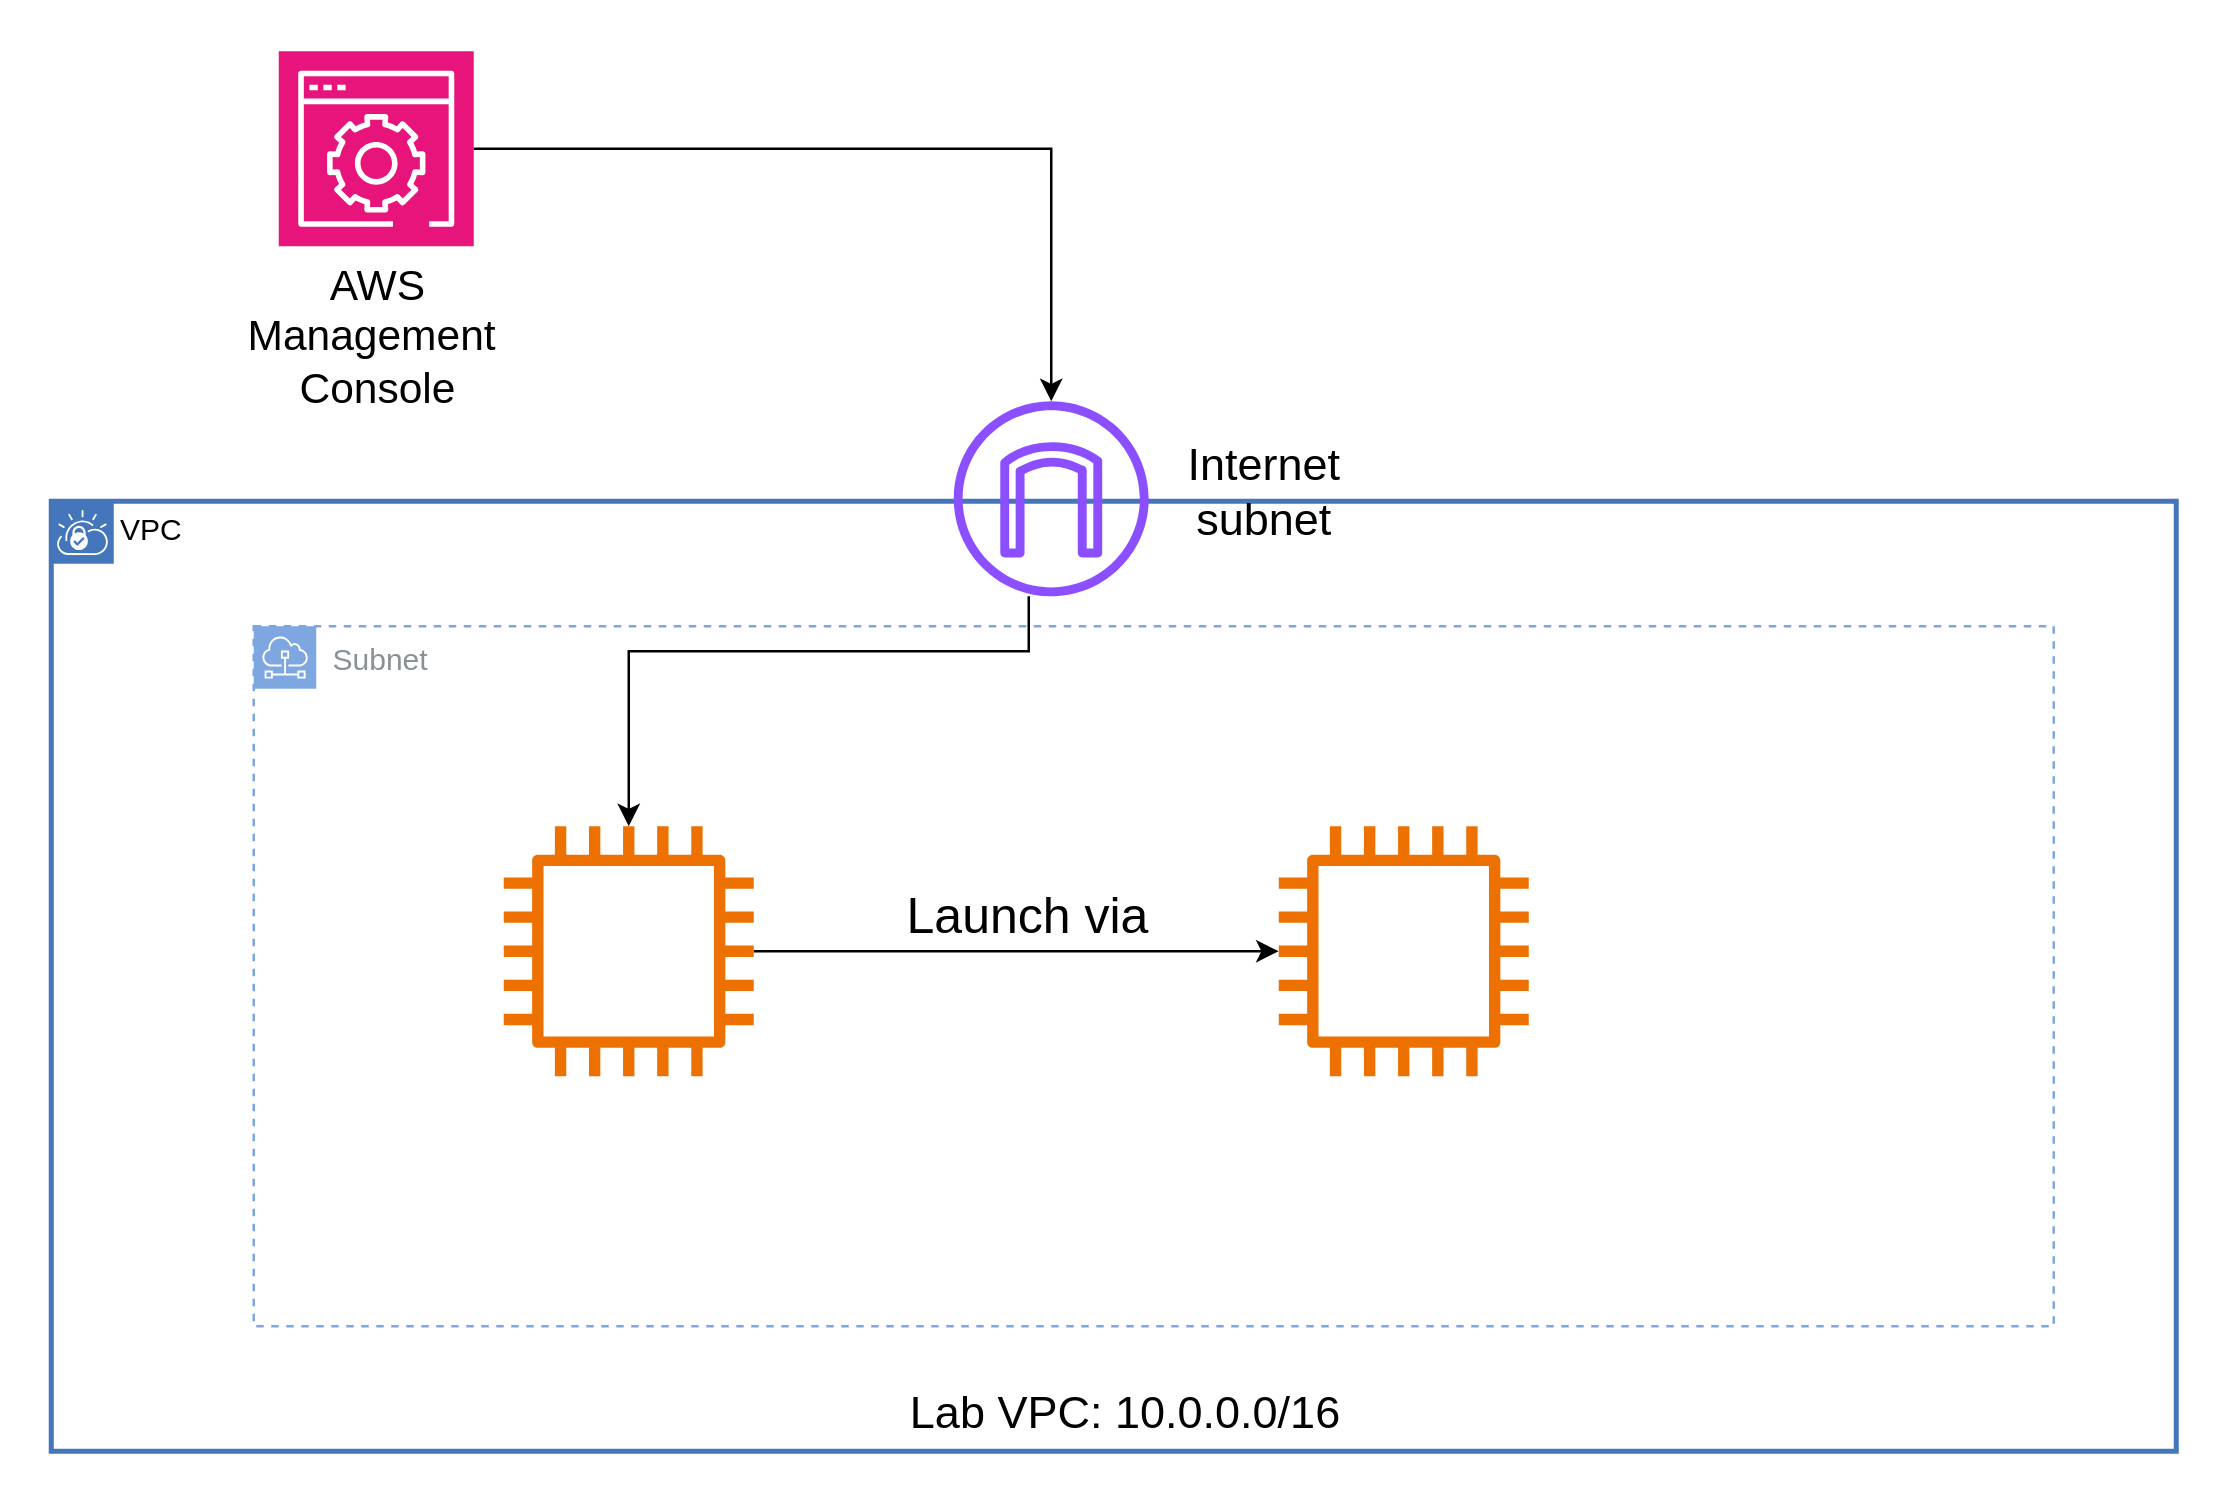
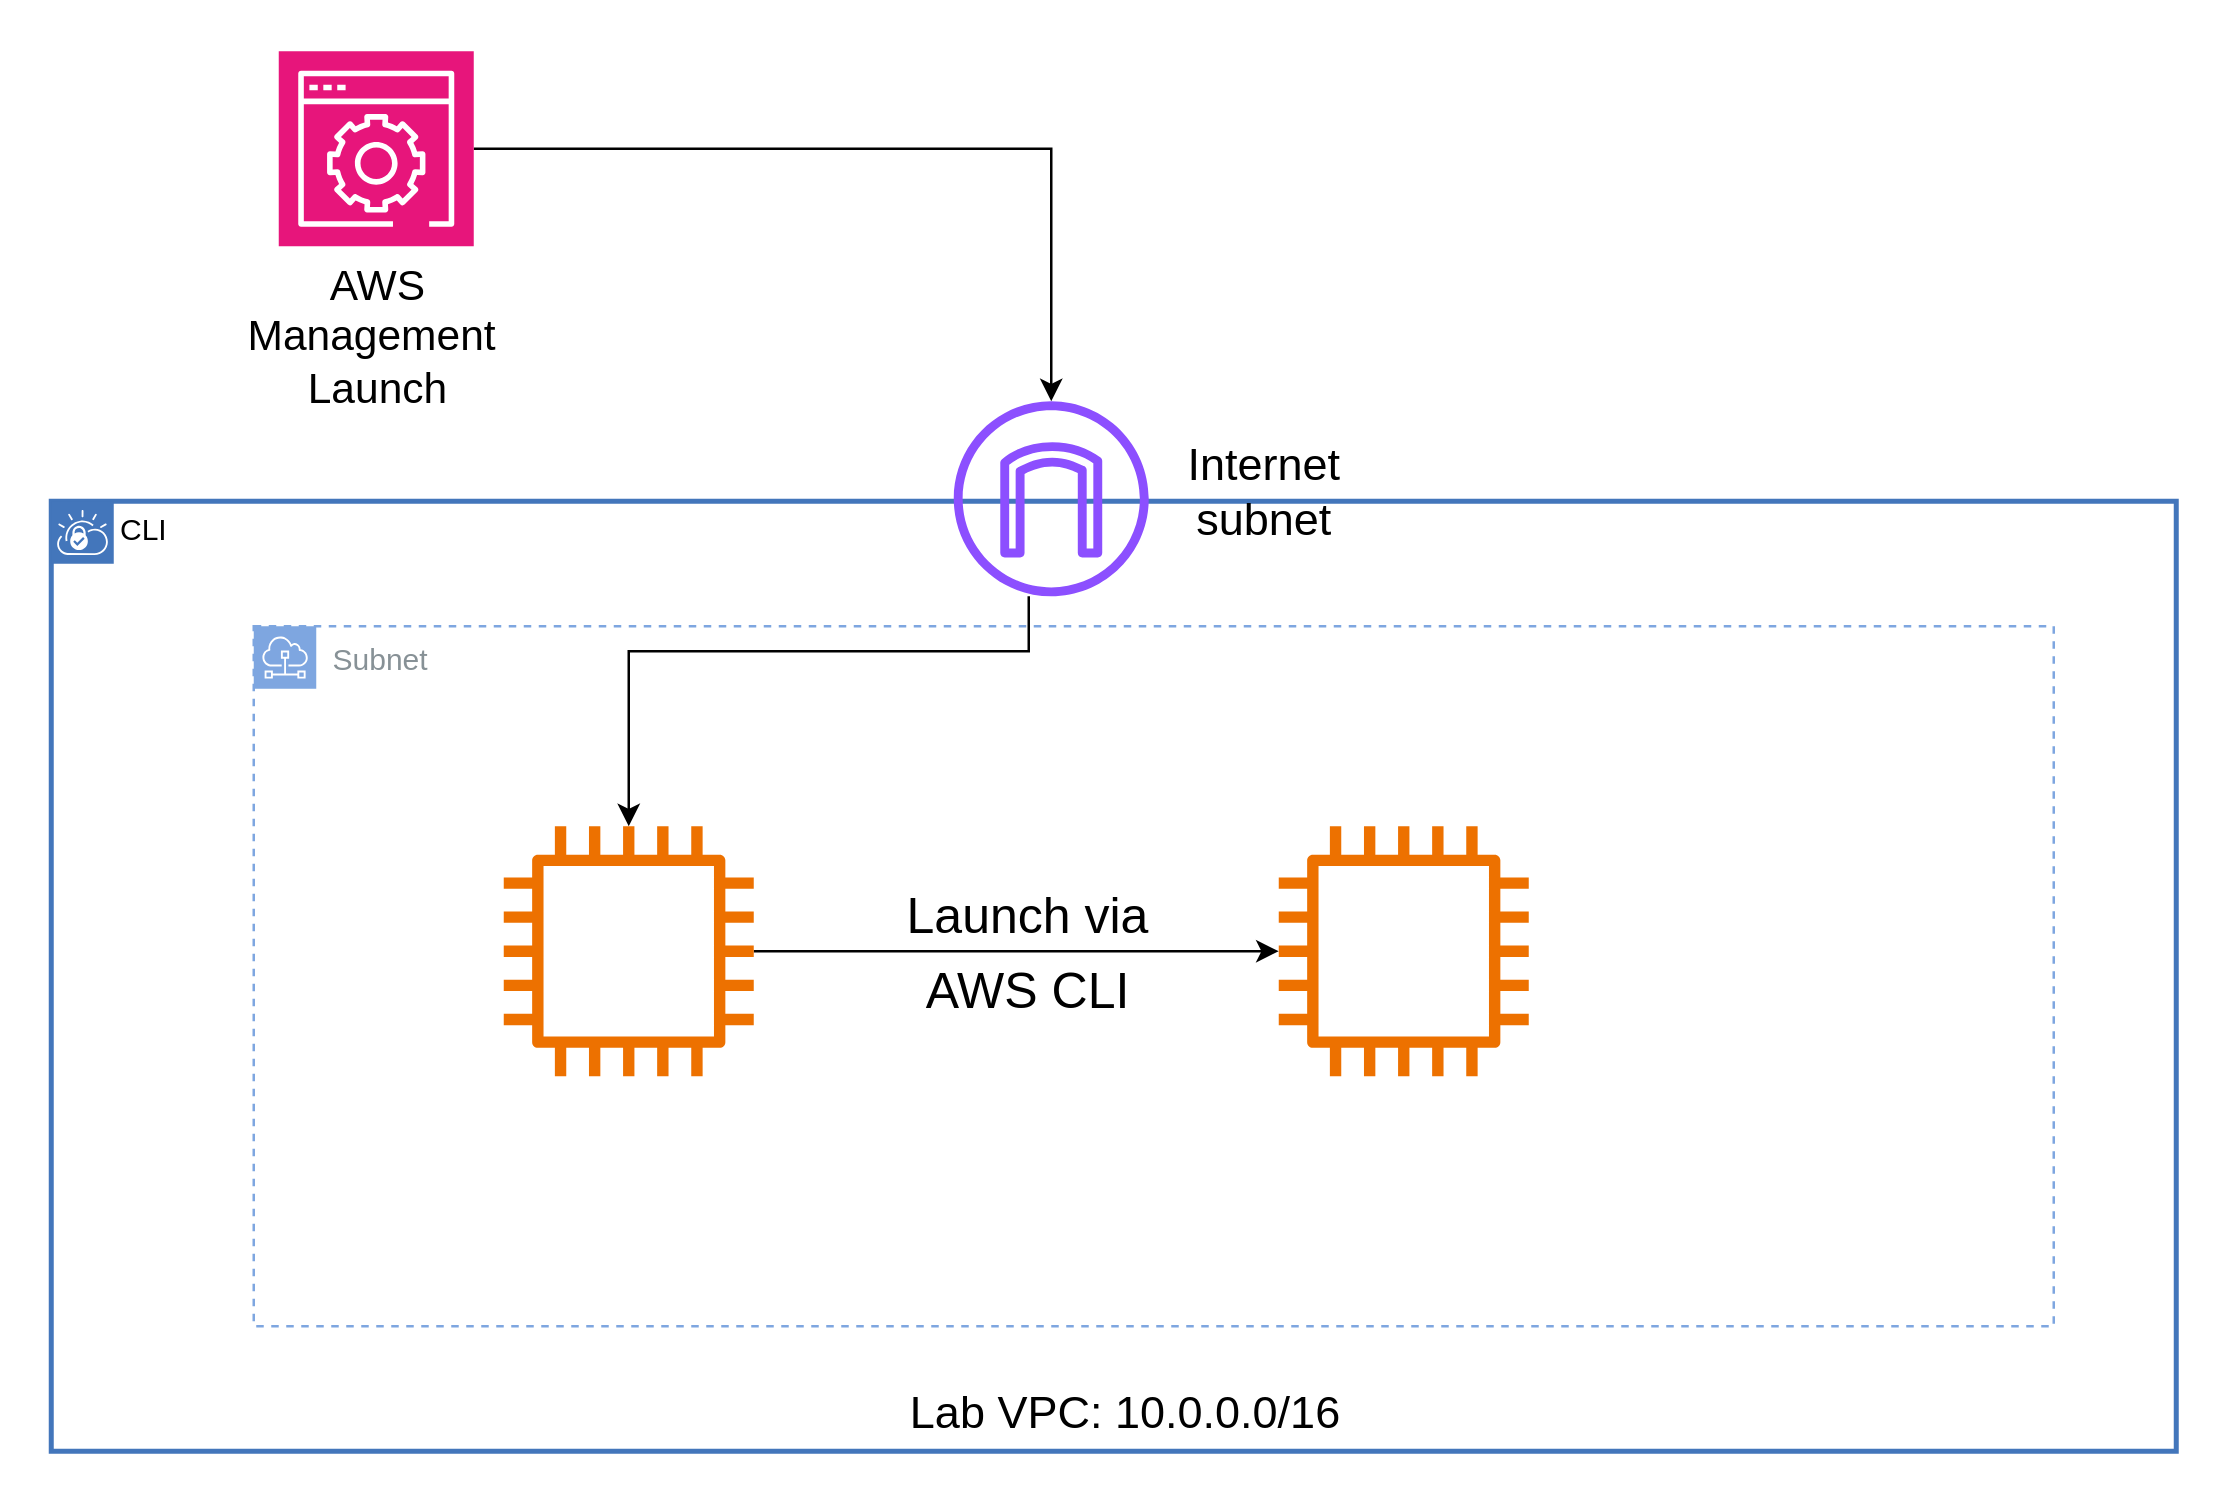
  <mxCell id="0" />
  <mxCell id="1" parent="0" />
  <mxCell id="2" style="edgeStyle=orthogonalEdgeStyle;rounded=0;orthogonalLoop=1;jettySize=auto;html=1;" edge="1" parent="1" source="3" target="8"><mxGeometry relative="1" as="geometry"><mxPoint x="371" y="120" as="targetPoint" /><Array as="points"><mxPoint x="420" y="59" /></Array></mxGeometry></mxCell>
  <mxCell id="3" value="" style="sketch=0;points=[[0,0,0],[0.25,0,0],[0.5,0,0],[0.75,0,0],[1,0,0],[0,1,0],[0.25,1,0],[0.5,1,0],[0.75,1,0],[1,1,0],[0,0.25,0],[0,0.5,0],[0,0.75,0],[1,0.25,0],[1,0.5,0],[1,0.75,0]];points=[[0,0,0],[0.25,0,0],[0.5,0,0],[0.75,0,0],[1,0,0],[0,1,0],[0.25,1,0],[0.5,1,0],[0.75,1,0],[1,1,0],[0,0.25,0],[0,0.5,0],[0,0.75,0],[1,0.25,0],[1,0.5,0],[1,0.75,0]];outlineConnect=0;fontColor=#232F3E;fillColor=#E7157B;strokeColor=#ffffff;dashed=0;verticalLabelPosition=bottom;verticalAlign=top;align=center;html=1;fontSize=12;fontStyle=0;aspect=fixed;shape=mxgraph.aws4.resourceIcon;resIcon=mxgraph.aws4.management_console;" vertex="1" parent="1"><mxGeometry x="111" y="20" width="78" height="78" as="geometry" /></mxCell>
- <mxCell id="4" value="VPC" style="shape=mxgraph.ibm.box;prType=vpc;fontStyle=0;verticalAlign=top;align=left;spacingLeft=32;spacingTop=4;fillColor=none;rounded=0;whiteSpace=wrap;html=1;strokeColor=#4376BB;strokeWidth=2;dashed=0;container=1;spacing=-4;collapsible=0;expand=0;recursiveResize=0;" vertex="1" parent="1"><mxGeometry x="20" y="200" width="850" height="380" as="geometry" /></mxCell>
+ <mxCell id="4" value="CLI" style="shape=mxgraph.ibm.box;prType=vpc;fontStyle=0;verticalAlign=top;align=left;spacingLeft=32;spacingTop=4;fillColor=none;rounded=0;whiteSpace=wrap;html=1;strokeColor=#4376BB;strokeWidth=2;dashed=0;container=1;spacing=-4;collapsible=0;expand=0;recursiveResize=0;" vertex="1" parent="1"><mxGeometry x="20" y="200" width="850" height="380" as="geometry" /></mxCell>
  <mxCell id="5" value="Subnet" style="sketch=0;outlineConnect=0;gradientColor=none;html=1;whiteSpace=wrap;fontSize=12;fontStyle=0;shape=mxgraph.aws4.group;grIcon=mxgraph.aws4.group_subnet;strokeColor=#7EA6E0;fillColor=none;verticalAlign=top;align=left;spacingLeft=30;fontColor=#879196;dashed=1;" vertex="1" parent="4"><mxGeometry x="81" y="50" width="720" height="280" as="geometry" /></mxCell>
  <mxCell id="6" value="&lt;font style=&quot;font-size: 20px;&quot;&gt;Launch via&lt;/font&gt;" style="text;html=1;align=center;verticalAlign=middle;whiteSpace=wrap;rounded=0;" vertex="1" parent="4"><mxGeometry x="331" y="150" width="120" height="30" as="geometry" /></mxCell>
+ <mxCell id="7" value="&lt;font style=&quot;font-size: 20px;&quot;&gt;AWS CLI&lt;/font&gt;" style="text;html=1;align=center;verticalAlign=middle;whiteSpace=wrap;rounded=0;" vertex="1" parent="4"><mxGeometry x="331" y="180" width="120" height="30" as="geometry" /></mxCell>
  <mxCell id="8" value="" style="sketch=0;outlineConnect=0;fontColor=#232F3E;gradientColor=none;fillColor=#8C4FFF;strokeColor=none;dashed=0;verticalLabelPosition=bottom;verticalAlign=top;align=center;html=1;fontSize=12;fontStyle=0;aspect=fixed;pointerEvents=1;shape=mxgraph.aws4.internet_gateway;" vertex="1" parent="4"><mxGeometry x="361" y="-40" width="78" height="78" as="geometry" /></mxCell>
  <mxCell id="9" value="&lt;font style=&quot;font-size: 18px;&quot;&gt;Lab VPC: 10.0.0.0/16&lt;/font&gt;" style="text;html=1;align=center;verticalAlign=middle;whiteSpace=wrap;rounded=0;" vertex="1" parent="4"><mxGeometry x="280" y="350" width="300" height="30" as="geometry" /></mxCell>
  <mxCell id="10" value="&lt;span style=&quot;font-size: 18px;&quot;&gt;Internet&lt;/span&gt;&lt;div&gt;&lt;span style=&quot;font-size: 18px;&quot;&gt;subnet&lt;/span&gt;&lt;/div&gt;" style="text;html=1;align=center;verticalAlign=middle;whiteSpace=wrap;rounded=0;" vertex="1" parent="4"><mxGeometry x="421" y="-20" width="129" height="34" as="geometry" /></mxCell>
  <mxCell id="11" style="edgeStyle=orthogonalEdgeStyle;rounded=0;orthogonalLoop=1;jettySize=auto;html=1;" edge="1" parent="1" source="12" target="14"><mxGeometry relative="1" as="geometry" /></mxCell>
  <mxCell id="12" value="" style="sketch=0;outlineConnect=0;fontColor=#232F3E;gradientColor=none;fillColor=#ED7100;strokeColor=none;dashed=0;verticalLabelPosition=bottom;verticalAlign=top;align=center;html=1;fontSize=12;fontStyle=0;aspect=fixed;pointerEvents=1;shape=mxgraph.aws4.instance2;" vertex="1" parent="1"><mxGeometry x="201" y="330" width="100" height="100" as="geometry" /></mxCell>
  <mxCell id="13" style="edgeStyle=orthogonalEdgeStyle;rounded=0;orthogonalLoop=1;jettySize=auto;html=1;" edge="1" parent="1" source="8" target="12"><mxGeometry relative="1" as="geometry"><Array as="points"><mxPoint x="411" y="260" /><mxPoint x="251" y="260" /></Array></mxGeometry></mxCell>
  <mxCell id="14" value="" style="sketch=0;outlineConnect=0;fontColor=#232F3E;gradientColor=none;fillColor=#ED7100;strokeColor=none;dashed=0;verticalLabelPosition=bottom;verticalAlign=top;align=center;html=1;fontSize=12;fontStyle=0;aspect=fixed;pointerEvents=1;shape=mxgraph.aws4.instance2;" vertex="1" parent="1"><mxGeometry x="511" y="330" width="100" height="100" as="geometry" /></mxCell>
- <mxCell id="15" value="&lt;font style=&quot;font-size: 17px;&quot;&gt;AWS&lt;/font&gt;&lt;div&gt;&lt;font style=&quot;font-size: 17px;&quot;&gt;Management&amp;nbsp;&lt;/font&gt;&lt;/div&gt;&lt;div&gt;&lt;font style=&quot;font-size: 17px;&quot;&gt;Console&lt;/font&gt;&lt;/div&gt;" style="text;html=1;align=center;verticalAlign=middle;whiteSpace=wrap;rounded=0;" vertex="1" parent="1"><mxGeometry x="91" y="110" width="120" height="50" as="geometry" /></mxCell>
+ <mxCell id="15" value="&lt;font style=&quot;font-size: 17px;&quot;&gt;AWS&lt;/font&gt;&lt;div&gt;&lt;font style=&quot;font-size: 17px;&quot;&gt;Management&amp;nbsp;&lt;/font&gt;&lt;/div&gt;&lt;div&gt;&lt;font style=&quot;font-size: 17px;&quot;&gt;Launch&lt;/font&gt;&lt;/div&gt;" style="text;html=1;align=center;verticalAlign=middle;whiteSpace=wrap;rounded=0;" vertex="1" parent="1"><mxGeometry x="91" y="110" width="120" height="50" as="geometry" /></mxCell>
